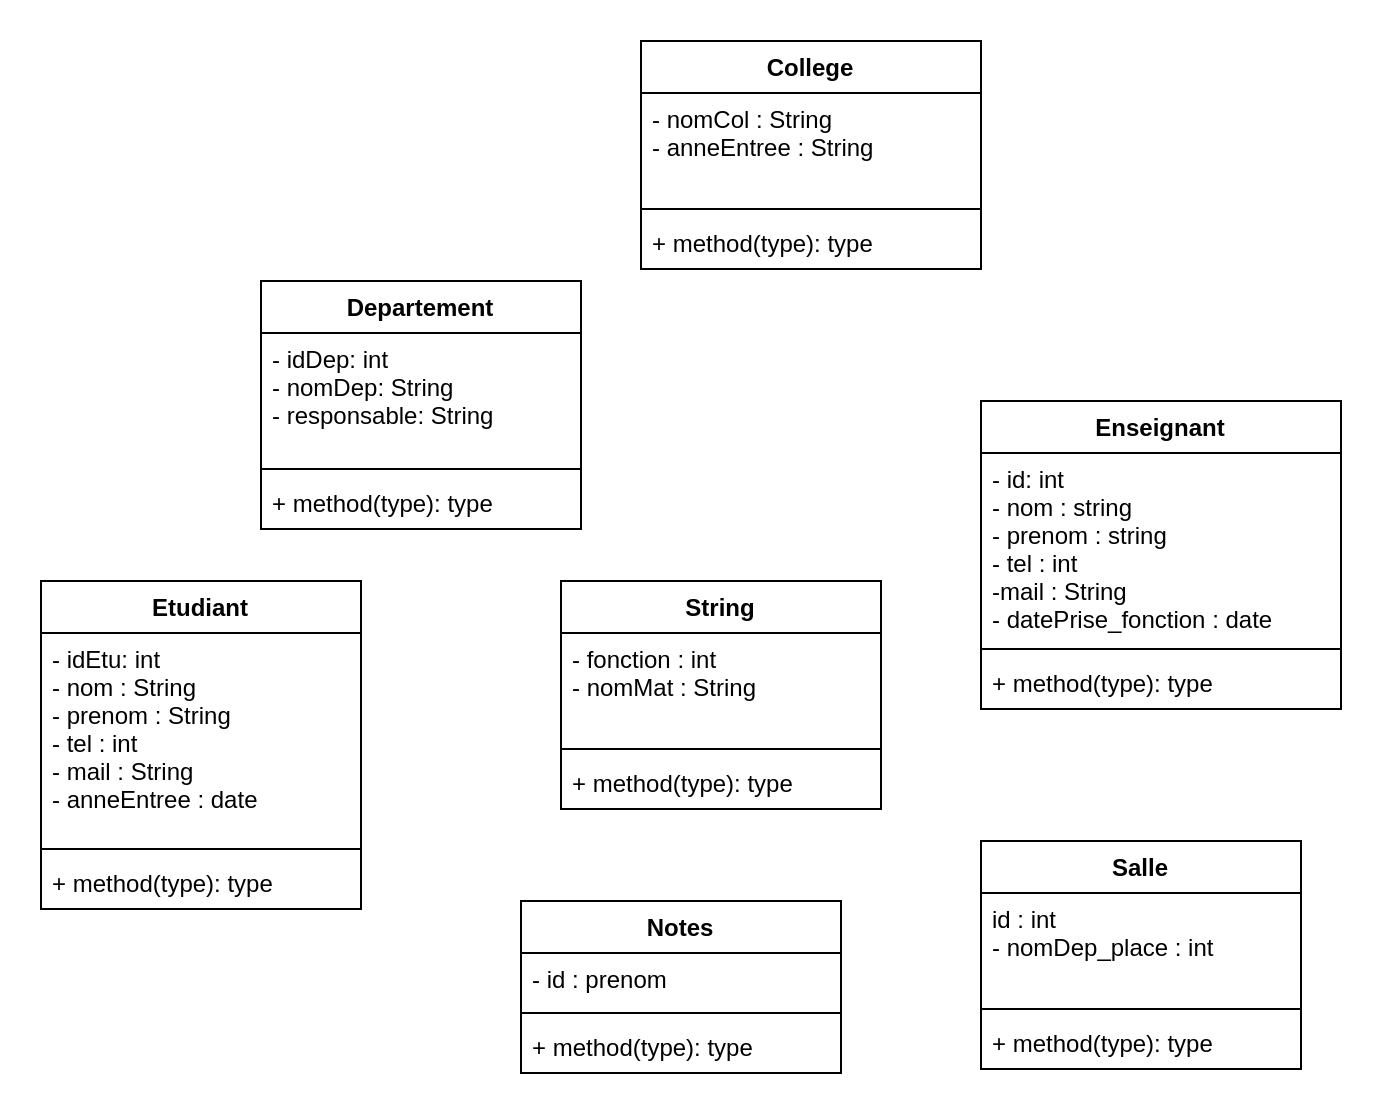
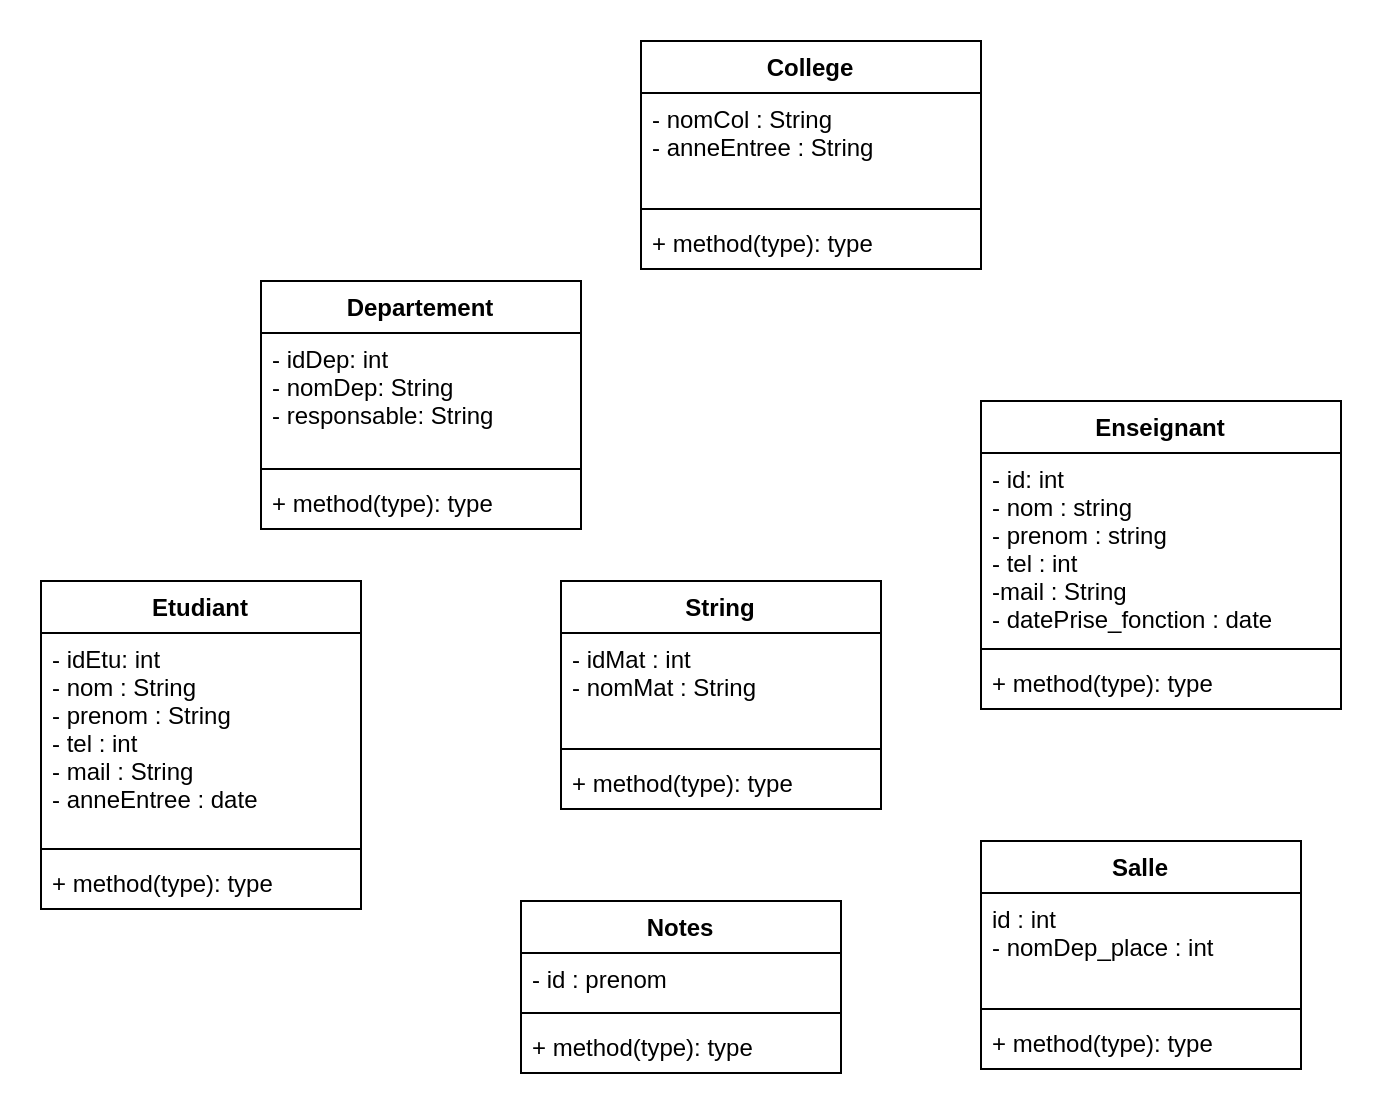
  <mxCell id="0" />
  <mxCell id="1" parent="0" />
  <mxCell id="2" value="String" style="swimlane;fontStyle=1;align=center;verticalAlign=top;childLayout=stackLayout;horizontal=1;startSize=26;horizontalStack=0;resizeParent=1;resizeParentMax=0;resizeLast=0;collapsible=1;marginBottom=0;" vertex="1" parent="1"><mxGeometry x="280" y="290" width="160" height="114" as="geometry" /></mxCell>
- <mxCell id="3" value="- fonction : int&#10;- nomMat : String" style="text;strokeColor=none;fillColor=none;align=left;verticalAlign=top;spacingLeft=4;spacingRight=4;overflow=hidden;rotatable=0;points=[[0,0.5],[1,0.5]];portConstraint=eastwest;" vertex="1" parent="2"><mxGeometry y="26" width="160" height="54" as="geometry" /></mxCell>
+ <mxCell id="3" value="- idMat : int&#10;- nomMat : String" style="text;strokeColor=none;fillColor=none;align=left;verticalAlign=top;spacingLeft=4;spacingRight=4;overflow=hidden;rotatable=0;points=[[0,0.5],[1,0.5]];portConstraint=eastwest;" vertex="1" parent="2"><mxGeometry y="26" width="160" height="54" as="geometry" /></mxCell>
  <mxCell id="4" value="" style="line;strokeWidth=1;fillColor=none;align=left;verticalAlign=middle;spacingTop=-1;spacingLeft=3;spacingRight=3;rotatable=0;labelPosition=right;points=[];portConstraint=eastwest;strokeColor=inherit;" vertex="1" parent="2"><mxGeometry y="80" width="160" height="8" as="geometry" /></mxCell>
  <mxCell id="5" value="+ method(type): type" style="text;strokeColor=none;fillColor=none;align=left;verticalAlign=top;spacingLeft=4;spacingRight=4;overflow=hidden;rotatable=0;points=[[0,0.5],[1,0.5]];portConstraint=eastwest;" vertex="1" parent="2"><mxGeometry y="88" width="160" height="26" as="geometry" /></mxCell>
  <mxCell id="6" value="Etudiant" style="swimlane;fontStyle=1;align=center;verticalAlign=top;childLayout=stackLayout;horizontal=1;startSize=26;horizontalStack=0;resizeParent=1;resizeParentMax=0;resizeLast=0;collapsible=1;marginBottom=0;" vertex="1" parent="1"><mxGeometry x="20" y="290" width="160" height="164" as="geometry" /></mxCell>
  <mxCell id="7" value="- idEtu: int&#10;- nom : String&#10;- prenom : String&#10;- tel : int&#10;- mail : String&#10;- anneEntree : date" style="text;strokeColor=none;fillColor=none;align=left;verticalAlign=top;spacingLeft=4;spacingRight=4;overflow=hidden;rotatable=0;points=[[0,0.5],[1,0.5]];portConstraint=eastwest;" vertex="1" parent="6"><mxGeometry y="26" width="160" height="104" as="geometry" /></mxCell>
  <mxCell id="8" value="" style="line;strokeWidth=1;fillColor=none;align=left;verticalAlign=middle;spacingTop=-1;spacingLeft=3;spacingRight=3;rotatable=0;labelPosition=right;points=[];portConstraint=eastwest;strokeColor=inherit;" vertex="1" parent="6"><mxGeometry y="130" width="160" height="8" as="geometry" /></mxCell>
  <mxCell id="9" value="+ method(type): type" style="text;strokeColor=none;fillColor=none;align=left;verticalAlign=top;spacingLeft=4;spacingRight=4;overflow=hidden;rotatable=0;points=[[0,0.5],[1,0.5]];portConstraint=eastwest;" vertex="1" parent="6"><mxGeometry y="138" width="160" height="26" as="geometry" /></mxCell>
  <mxCell id="10" value="Notes" style="swimlane;fontStyle=1;align=center;verticalAlign=top;childLayout=stackLayout;horizontal=1;startSize=26;horizontalStack=0;resizeParent=1;resizeParentMax=0;resizeLast=0;collapsible=1;marginBottom=0;" vertex="1" parent="1"><mxGeometry x="260" y="450" width="160" height="86" as="geometry" /></mxCell>
  <mxCell id="11" value="- id : prenom" style="text;strokeColor=none;fillColor=none;align=left;verticalAlign=top;spacingLeft=4;spacingRight=4;overflow=hidden;rotatable=0;points=[[0,0.5],[1,0.5]];portConstraint=eastwest;" vertex="1" parent="10"><mxGeometry y="26" width="160" height="26" as="geometry" /></mxCell>
  <mxCell id="12" value="" style="line;strokeWidth=1;fillColor=none;align=left;verticalAlign=middle;spacingTop=-1;spacingLeft=3;spacingRight=3;rotatable=0;labelPosition=right;points=[];portConstraint=eastwest;strokeColor=inherit;" vertex="1" parent="10"><mxGeometry y="52" width="160" height="8" as="geometry" /></mxCell>
  <mxCell id="13" value="+ method(type): type" style="text;strokeColor=none;fillColor=none;align=left;verticalAlign=top;spacingLeft=4;spacingRight=4;overflow=hidden;rotatable=0;points=[[0,0.5],[1,0.5]];portConstraint=eastwest;" vertex="1" parent="10"><mxGeometry y="60" width="160" height="26" as="geometry" /></mxCell>
  <mxCell id="14" value="Enseignant" style="swimlane;fontStyle=1;align=center;verticalAlign=top;childLayout=stackLayout;horizontal=1;startSize=26;horizontalStack=0;resizeParent=1;resizeParentMax=0;resizeLast=0;collapsible=1;marginBottom=0;" vertex="1" parent="1"><mxGeometry x="490" y="200" width="180" height="154" as="geometry" /></mxCell>
  <mxCell id="15" value="- id: int&#10;- nom : string&#10;- prenom : string&#10;- tel : int&#10;-mail : String&#10;- datePrise_fonction : date" style="text;strokeColor=none;fillColor=none;align=left;verticalAlign=top;spacingLeft=4;spacingRight=4;overflow=hidden;rotatable=0;points=[[0,0.5],[1,0.5]];portConstraint=eastwest;" vertex="1" parent="14"><mxGeometry y="26" width="180" height="94" as="geometry" /></mxCell>
  <mxCell id="16" value="" style="line;strokeWidth=1;fillColor=none;align=left;verticalAlign=middle;spacingTop=-1;spacingLeft=3;spacingRight=3;rotatable=0;labelPosition=right;points=[];portConstraint=eastwest;strokeColor=inherit;" vertex="1" parent="14"><mxGeometry y="120" width="180" height="8" as="geometry" /></mxCell>
  <mxCell id="17" value="+ method(type): type" style="text;strokeColor=none;fillColor=none;align=left;verticalAlign=top;spacingLeft=4;spacingRight=4;overflow=hidden;rotatable=0;points=[[0,0.5],[1,0.5]];portConstraint=eastwest;" vertex="1" parent="14"><mxGeometry y="128" width="180" height="26" as="geometry" /></mxCell>
  <mxCell id="18" value="Departement" style="swimlane;fontStyle=1;align=center;verticalAlign=top;childLayout=stackLayout;horizontal=1;startSize=26;horizontalStack=0;resizeParent=1;resizeParentMax=0;resizeLast=0;collapsible=1;marginBottom=0;" vertex="1" parent="1"><mxGeometry x="130" y="140" width="160" height="124" as="geometry" /></mxCell>
  <mxCell id="19" value="- idDep: int&#10;- nomDep: String&#10;- responsable: String&#10;" style="text;strokeColor=none;fillColor=none;align=left;verticalAlign=top;spacingLeft=4;spacingRight=4;overflow=hidden;rotatable=0;points=[[0,0.5],[1,0.5]];portConstraint=eastwest;" vertex="1" parent="18"><mxGeometry y="26" width="160" height="64" as="geometry" /></mxCell>
  <mxCell id="20" value="" style="line;strokeWidth=1;fillColor=none;align=left;verticalAlign=middle;spacingTop=-1;spacingLeft=3;spacingRight=3;rotatable=0;labelPosition=right;points=[];portConstraint=eastwest;strokeColor=inherit;" vertex="1" parent="18"><mxGeometry y="90" width="160" height="8" as="geometry" /></mxCell>
  <mxCell id="21" value="+ method(type): type" style="text;strokeColor=none;fillColor=none;align=left;verticalAlign=top;spacingLeft=4;spacingRight=4;overflow=hidden;rotatable=0;points=[[0,0.5],[1,0.5]];portConstraint=eastwest;" vertex="1" parent="18"><mxGeometry y="98" width="160" height="26" as="geometry" /></mxCell>
  <mxCell id="22" value="College" style="swimlane;fontStyle=1;align=center;verticalAlign=top;childLayout=stackLayout;horizontal=1;startSize=26;horizontalStack=0;resizeParent=1;resizeParentMax=0;resizeLast=0;collapsible=1;marginBottom=0;" vertex="1" parent="1"><mxGeometry x="320" y="20" width="170" height="114" as="geometry" /></mxCell>
  <mxCell id="23" value="- nomCol : String&#10;- anneEntree : String" style="text;strokeColor=none;fillColor=none;align=left;verticalAlign=top;spacingLeft=4;spacingRight=4;overflow=hidden;rotatable=0;points=[[0,0.5],[1,0.5]];portConstraint=eastwest;" vertex="1" parent="22"><mxGeometry y="26" width="170" height="54" as="geometry" /></mxCell>
  <mxCell id="24" value="" style="line;strokeWidth=1;fillColor=none;align=left;verticalAlign=middle;spacingTop=-1;spacingLeft=3;spacingRight=3;rotatable=0;labelPosition=right;points=[];portConstraint=eastwest;strokeColor=inherit;" vertex="1" parent="22"><mxGeometry y="80" width="170" height="8" as="geometry" /></mxCell>
  <mxCell id="25" value="+ method(type): type" style="text;strokeColor=none;fillColor=none;align=left;verticalAlign=top;spacingLeft=4;spacingRight=4;overflow=hidden;rotatable=0;points=[[0,0.5],[1,0.5]];portConstraint=eastwest;" vertex="1" parent="22"><mxGeometry y="88" width="170" height="26" as="geometry" /></mxCell>
  <mxCell id="26" value="Salle" style="swimlane;fontStyle=1;align=center;verticalAlign=top;childLayout=stackLayout;horizontal=1;startSize=26;horizontalStack=0;resizeParent=1;resizeParentMax=0;resizeLast=0;collapsible=1;marginBottom=0;" vertex="1" parent="1"><mxGeometry x="490" y="420" width="160" height="114" as="geometry" /></mxCell>
  <mxCell id="27" value="id : int&#10;- nomDep_place : int" style="text;strokeColor=none;fillColor=none;align=left;verticalAlign=top;spacingLeft=4;spacingRight=4;overflow=hidden;rotatable=0;points=[[0,0.5],[1,0.5]];portConstraint=eastwest;" vertex="1" parent="26"><mxGeometry y="26" width="160" height="54" as="geometry" /></mxCell>
  <mxCell id="28" value="" style="line;strokeWidth=1;fillColor=none;align=left;verticalAlign=middle;spacingTop=-1;spacingLeft=3;spacingRight=3;rotatable=0;labelPosition=right;points=[];portConstraint=eastwest;strokeColor=inherit;" vertex="1" parent="26"><mxGeometry y="80" width="160" height="8" as="geometry" /></mxCell>
  <mxCell id="29" value="+ method(type): type" style="text;strokeColor=none;fillColor=none;align=left;verticalAlign=top;spacingLeft=4;spacingRight=4;overflow=hidden;rotatable=0;points=[[0,0.5],[1,0.5]];portConstraint=eastwest;" vertex="1" parent="26"><mxGeometry y="88" width="160" height="26" as="geometry" /></mxCell>
